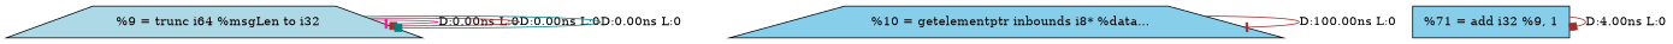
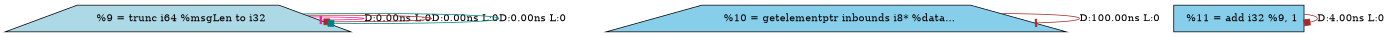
  digraph {
    node [style=filled fillcolor=skyblue shape=trapezium]
    edge [color=brown arrowhead=box]
    n1 [label="  %9 = trunc i64 %msgLen to i32" fillcolor=lightblue]
    n2 [label="  %10 = getelementptr inbounds i8* %data..."]
-   n3 [label="%71 = add i32 %9, 1" shape=box]
+   n3 [label="  %11 = add i32 %9, 1" shape=box]
    n1 -> n1 [color=deeppink label="D:0.00ns L:0" arrowhead=tee]
    n1 -> n1 [label="D:0.00ns L:0"]
    n1 -> n1 [color=teal label="D:0.00ns L:0"]
    n2 -> n2 [label="D:100.00ns L:0" arrowhead=tee]
    n3 -> n3 [label="D:4.00ns L:0"]
  }
